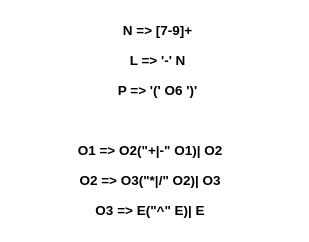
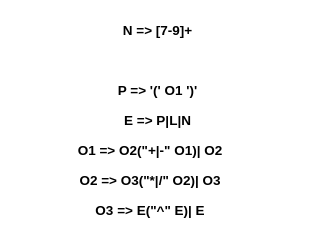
  <mxCell id="0" />
  <mxCell id="1" parent="0" />
  <mxCell id="2" value="&lt;b&gt;&lt;font style=&quot;font-size: 18px;&quot;&gt;N =&amp;gt; [7-9]+&lt;br&gt;&lt;/font&gt;&lt;/b&gt;" style="text;html=1;strokeColor=none;fillColor=none;align=center;verticalAlign=middle;whiteSpace=wrap;rounded=0;" vertex="1" parent="1"><mxGeometry x="30" y="20" width="360" height="40" as="geometry" /></mxCell>
- <mxCell id="3" value="&lt;b&gt;&lt;font style=&quot;font-size: 18px;&quot;&gt;P =&amp;gt; '(' O6 ')'&lt;br&gt;&lt;/font&gt;&lt;/b&gt;" style="text;html=1;strokeColor=none;fillColor=none;align=center;verticalAlign=middle;whiteSpace=wrap;rounded=0;" vertex="1" parent="1"><mxGeometry x="30" y="100" width="360" height="40" as="geometry" /></mxCell>
- <mxCell id="4" value="&lt;b&gt;&lt;font style=&quot;font-size: 18px;&quot;&gt;L =&amp;gt; '-' N&lt;br&gt;&lt;/font&gt;&lt;/b&gt;" style="text;html=1;strokeColor=none;fillColor=none;align=center;verticalAlign=middle;whiteSpace=wrap;rounded=0;" vertex="1" parent="1"><mxGeometry x="30" y="60" width="360" height="40" as="geometry" /></mxCell>
+ <mxCell id="3" value="&lt;b&gt;&lt;font style=&quot;font-size: 18px;&quot;&gt;P =&amp;gt; '(' O1 ')'&lt;br&gt;&lt;/font&gt;&lt;/b&gt;" style="text;html=1;strokeColor=none;fillColor=none;align=center;verticalAlign=middle;whiteSpace=wrap;rounded=0;" vertex="1" parent="1"><mxGeometry x="30" y="100" width="360" height="40" as="geometry" /></mxCell>
+ <mxCell id="5" value="&lt;b&gt;&lt;font style=&quot;font-size: 18px;&quot;&gt;E =&amp;gt; P|L|N &lt;br&gt;&lt;/font&gt;&lt;/b&gt;" style="text;html=1;strokeColor=none;fillColor=none;align=center;verticalAlign=middle;whiteSpace=wrap;rounded=0;" vertex="1" parent="1"><mxGeometry x="30" y="140" width="360" height="40" as="geometry" /></mxCell>
  <mxCell id="6" value="&lt;b&gt;&lt;font style=&quot;font-size: 18px;&quot;&gt;O1 =&amp;gt; O2(&quot;+|-&quot; O1)| O2&lt;br&gt;&lt;/font&gt;&lt;/b&gt;" style="text;html=1;strokeColor=none;fillColor=none;align=center;verticalAlign=middle;whiteSpace=wrap;rounded=0;" vertex="1" parent="1"><mxGeometry x="20" y="180" width="360" height="40" as="geometry" /></mxCell>
  <mxCell id="7" value="&lt;b&gt;&lt;font style=&quot;font-size: 18px;&quot;&gt;O2 =&amp;gt; O3(&quot;*|/&quot; O2)| O3&lt;br&gt;&lt;/font&gt;&lt;/b&gt;" style="text;html=1;strokeColor=none;fillColor=none;align=center;verticalAlign=middle;whiteSpace=wrap;rounded=0;" vertex="1" parent="1"><mxGeometry x="20" y="220" width="360" height="40" as="geometry" /></mxCell>
  <mxCell id="8" value="&lt;b&gt;&lt;font style=&quot;font-size: 18px;&quot;&gt;O3 =&amp;gt; E(&quot;^&quot; E)| E&lt;br&gt;&lt;/font&gt;&lt;/b&gt;" style="text;html=1;strokeColor=none;fillColor=none;align=center;verticalAlign=middle;whiteSpace=wrap;rounded=0;" vertex="1" parent="1"><mxGeometry x="20" y="260" width="360" height="40" as="geometry" /></mxCell>
